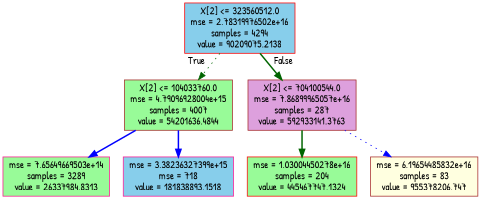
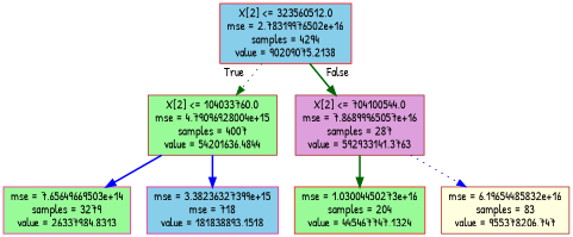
  digraph {
    fontname="Patrick Hand"
    node [color=brown fillcolor=palegreen fontname="Patrick Hand" shape=box style=filled]
    edge [color=darkgreen fontname="Patrick Hand" style=bold]
    n1 [color=red fillcolor=skyblue label="X[2] <= 323560512.0\nmse = 2.78319976502e+16\nsamples = 4294\nvalue = 90209075.2138"]
    n2 [label="X[2] <= 104033760.0\nmse = 4.79096928004e+15\nsamples = 4007\nvalue = 54201636.4844"]
    n3 [fillcolor=plum label="X[2] <= 704100544.0\nmse = 7.86899965057e+16\nsamples = 287\nvalue = 592933141.3763"]
-   n4 [color=deeppink label="mse = 7.65649669503e+14\nsamples = 3289\nvalue = 26337984.8313"]
+   n4 [color=deeppink label="mse = 7.65649669503e+14\nsamples = 3279\nvalue = 26337984.8313"]
    n5 [color=deeppink fillcolor=skyblue label="mse = 3.38236327399e+15\nmse = 718\nvalue = 181838893.1518"]
-   n6 [color=red label="mse = 1.03004450278e+16\nsamples = 204\nvalue = 445467747.1324"]
+   n6 [color=red label="mse = 1.03004450273e+16\nsamples = 204\nvalue = 445467747.1324"]
    n7 [fillcolor=lightyellow label="mse = 6.19654485832e+16\nsamples = 83\nvalue = 955378206.747"]
    n1 -> n2 [headlabel=True labelangle=45 labeldistance=2.5 style=dotted]
    n1 -> n3 [headlabel=False labelangle=-45 labeldistance=2.5]
    n2 -> n4 [color=blue]
    n2 -> n5 [color=blue]
    n3 -> n6
    n3 -> n7 [color=blue style=dotted]
  }
